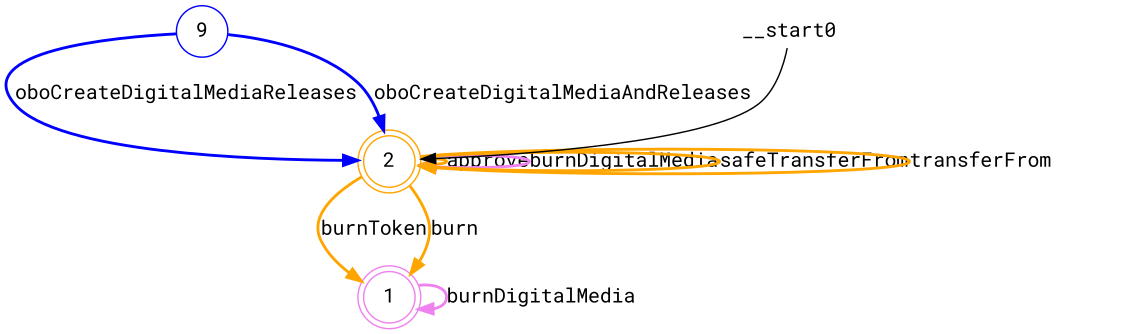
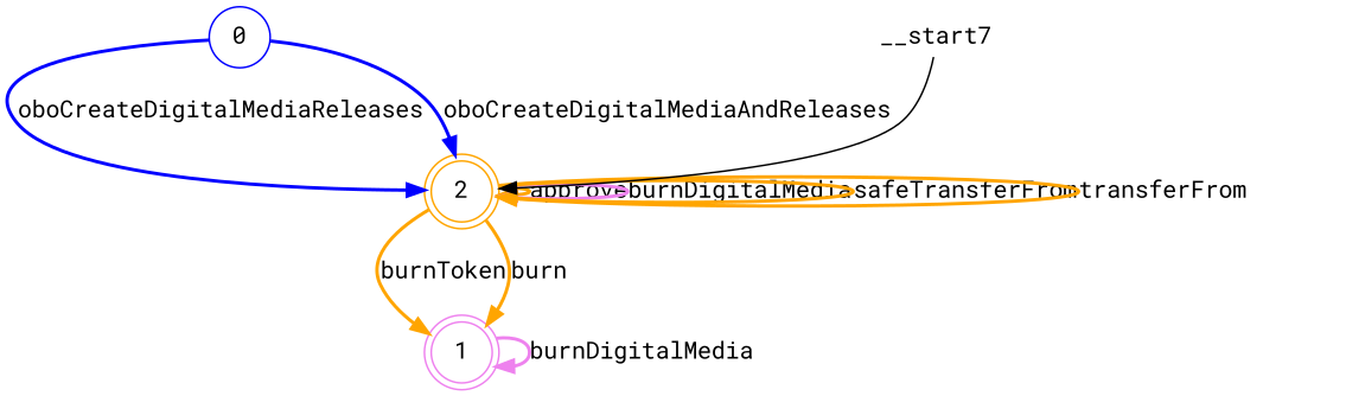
  digraph {
    fontname="Roboto Mono"
    node [fontname="Roboto Mono" shape=doublecircle]
    edge [color=orange fontname="Roboto Mono" style=bold]
-   n1 [color=blue label=9 shape=circle]
+   n1 [color=blue label=0 shape=circle]
    n2 [color=orange label=2]
    n3 [color=violet label=1]
-   __start0 [height=0 shape=none width=0]
+   __start0 [height=0 shape=none width=0 label=__start7]
    n1 -> n2 [color=blue label=oboCreateDigitalMediaReleases]
    n1 -> n2 [color=blue label=oboCreateDigitalMediaAndReleases]
    n2 -> n2 [label=approve]
    n2 -> n2 [color=violet label=burnDigitalMedia]
    n2 -> n2 [label=safeTransferFrom]
    n2 -> n2 [label=transferFrom]
    n2 -> n3 [label=burnToken]
    n2 -> n3 [label=burn]
    n3 -> n3 [color=violet label=burnDigitalMedia]
    __start0 -> n2 [color="" style=""]
  }
